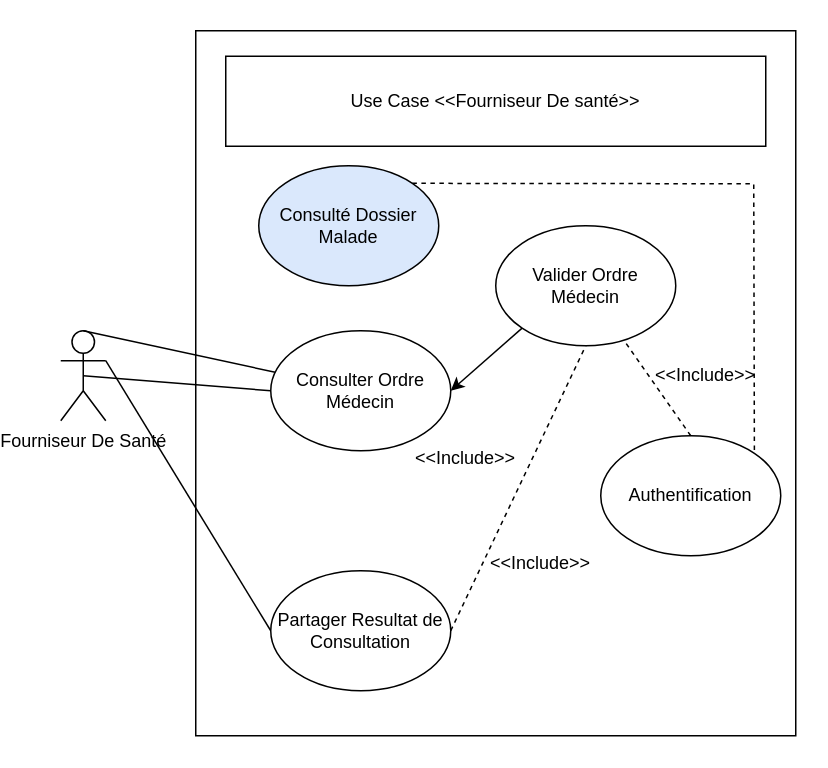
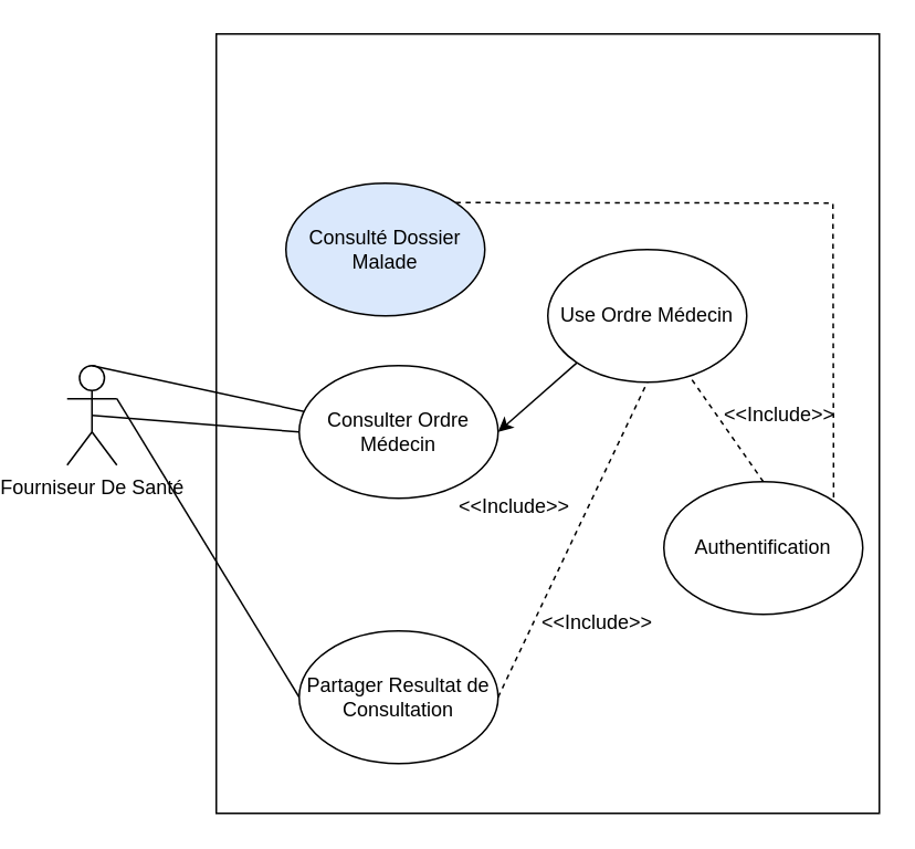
  <mxCell id="0" />
  <mxCell id="1" parent="0" />
  <mxCell id="2" value="" style="rounded=0;whiteSpace=wrap;html=1;" parent="1" vertex="1"><mxGeometry x="110" y="20" width="400" height="470" as="geometry" /></mxCell>
- <mxCell id="3" value="Use Case &amp;lt;&amp;lt;Fourniseur De santé&amp;gt;&amp;gt;" style="rounded=0;whiteSpace=wrap;html=1;" parent="1" vertex="1"><mxGeometry x="130" y="37" width="360" height="60" as="geometry" /></mxCell>
  <mxCell id="4" value="Fourniseur De Santé" style="shape=umlActor;verticalLabelPosition=bottom;verticalAlign=top;html=1;outlineConnect=0;" parent="1" vertex="1"><mxGeometry x="20" y="220" width="30" height="60" as="geometry" /></mxCell>
  <mxCell id="5" value="" style="endArrow=none;html=1;rounded=0;exitX=0.5;exitY=0;exitDx=0;exitDy=0;exitPerimeter=0;" parent="1" source="4" target="10" edge="1"><mxGeometry width="50" height="50" relative="1" as="geometry"><mxPoint x="50" y="240" as="sourcePoint" /><mxPoint x="152" y="150" as="targetPoint" /></mxGeometry></mxCell>
  <mxCell id="6" value="" style="endArrow=none;html=1;rounded=0;entryX=0;entryY=0.5;entryDx=0;entryDy=0;exitX=0.5;exitY=0.5;exitDx=0;exitDy=0;exitPerimeter=0;" parent="1" source="4" edge="1"><mxGeometry width="50" height="50" relative="1" as="geometry"><mxPoint x="50" y="260" as="sourcePoint" /><mxPoint x="160" y="260" as="targetPoint" /></mxGeometry></mxCell>
  <mxCell id="7" value="" style="endArrow=none;html=1;rounded=0;entryX=1;entryY=0.333;entryDx=0;entryDy=0;entryPerimeter=0;exitX=0;exitY=0.5;exitDx=0;exitDy=0;" parent="1" source="12" target="4" edge="1"><mxGeometry width="50" height="50" relative="1" as="geometry"><mxPoint x="170" y="510" as="sourcePoint" /><mxPoint x="50" y="310" as="targetPoint" /></mxGeometry></mxCell>
  <mxCell id="8" value="Authentification" style="ellipse;whiteSpace=wrap;html=1;" parent="1" vertex="1"><mxGeometry x="380" y="290" width="120" height="80" as="geometry" /></mxCell>
  <mxCell id="9" value="Consulté Dossier Malade" style="ellipse;whiteSpace=wrap;html=1;fillColor=#dae8fc;" parent="1" vertex="1"><mxGeometry x="152" y="110" width="120" height="80" as="geometry" /></mxCell>
  <mxCell id="10" value="Consulter Ordre Médecin" style="ellipse;whiteSpace=wrap;html=1;" parent="1" vertex="1"><mxGeometry x="160" y="220" width="120" height="80" as="geometry" /></mxCell>
- <mxCell id="11" value="Valider Ordre Médecin" style="ellipse;whiteSpace=wrap;html=1;" parent="1" vertex="1"><mxGeometry x="310" y="150" width="120" height="80" as="geometry" /></mxCell>
+ <mxCell id="11" value="Use Ordre Médecin" style="ellipse;whiteSpace=wrap;html=1;" parent="1" vertex="1"><mxGeometry x="310" y="150" width="120" height="80" as="geometry" /></mxCell>
  <mxCell id="12" value="Partager Resultat de Consultation" style="ellipse;whiteSpace=wrap;html=1;" parent="1" vertex="1"><mxGeometry x="160" y="380" width="120" height="80" as="geometry" /></mxCell>
  <mxCell id="13" value="" style="endArrow=none;dashed=1;html=1;rounded=0;entryX=0.5;entryY=1;entryDx=0;entryDy=0;exitX=1;exitY=0.5;exitDx=0;exitDy=0;" parent="1" source="12" target="11" edge="1"><mxGeometry width="50" height="50" relative="1" as="geometry"><mxPoint x="260" y="400" as="sourcePoint" /><mxPoint x="310" y="350" as="targetPoint" /><Array as="points" /></mxGeometry></mxCell>
  <mxCell id="14" value="&amp;lt;&amp;lt;Include&amp;gt;&amp;gt;" style="text;html=1;strokeColor=none;fillColor=none;align=center;verticalAlign=middle;whiteSpace=wrap;rounded=0;" parent="1" vertex="1"><mxGeometry x="310" y="360" width="60" height="30" as="geometry" /></mxCell>
  <mxCell id="15" value="" style="endArrow=classic;html=1;rounded=0;exitX=0;exitY=1;exitDx=0;exitDy=0;entryX=1;entryY=0.5;entryDx=0;entryDy=0;" parent="1" source="11" target="10" edge="1"><mxGeometry width="50" height="50" relative="1" as="geometry"><mxPoint x="310" y="250" as="sourcePoint" /><mxPoint x="260" y="300" as="targetPoint" /></mxGeometry></mxCell>
  <mxCell id="16" value="" style="endArrow=none;dashed=1;html=1;rounded=0;exitX=0.5;exitY=0;exitDx=0;exitDy=0;" parent="1" source="8" target="11" edge="1"><mxGeometry width="50" height="50" relative="1" as="geometry"><mxPoint x="260" y="300" as="sourcePoint" /><mxPoint x="310" y="250" as="targetPoint" /></mxGeometry></mxCell>
  <mxCell id="17" value="" style="endArrow=none;dashed=1;html=1;rounded=0;entryX=1;entryY=0;entryDx=0;entryDy=0;exitX=1;exitY=0;exitDx=0;exitDy=0;" parent="1" source="9" target="8" edge="1"><mxGeometry width="50" height="50" relative="1" as="geometry"><mxPoint x="272" y="140" as="sourcePoint" /><mxPoint x="322" y="90" as="targetPoint" /><Array as="points"><mxPoint x="482" y="122" /></Array></mxGeometry></mxCell>
  <mxCell id="18" value="&amp;lt;&amp;lt;Include&amp;gt;&amp;gt;" style="text;html=1;strokeColor=none;fillColor=none;align=center;verticalAlign=middle;whiteSpace=wrap;rounded=0;" parent="1" vertex="1"><mxGeometry x="420" y="235" width="60" height="30" as="geometry" /></mxCell>
  <mxCell id="19" value="&amp;lt;&amp;lt;Include&amp;gt;&amp;gt;" style="text;html=1;strokeColor=none;fillColor=none;align=center;verticalAlign=middle;whiteSpace=wrap;rounded=0;" parent="1" vertex="1"><mxGeometry x="260" y="290" width="60" height="30" as="geometry" /></mxCell>
